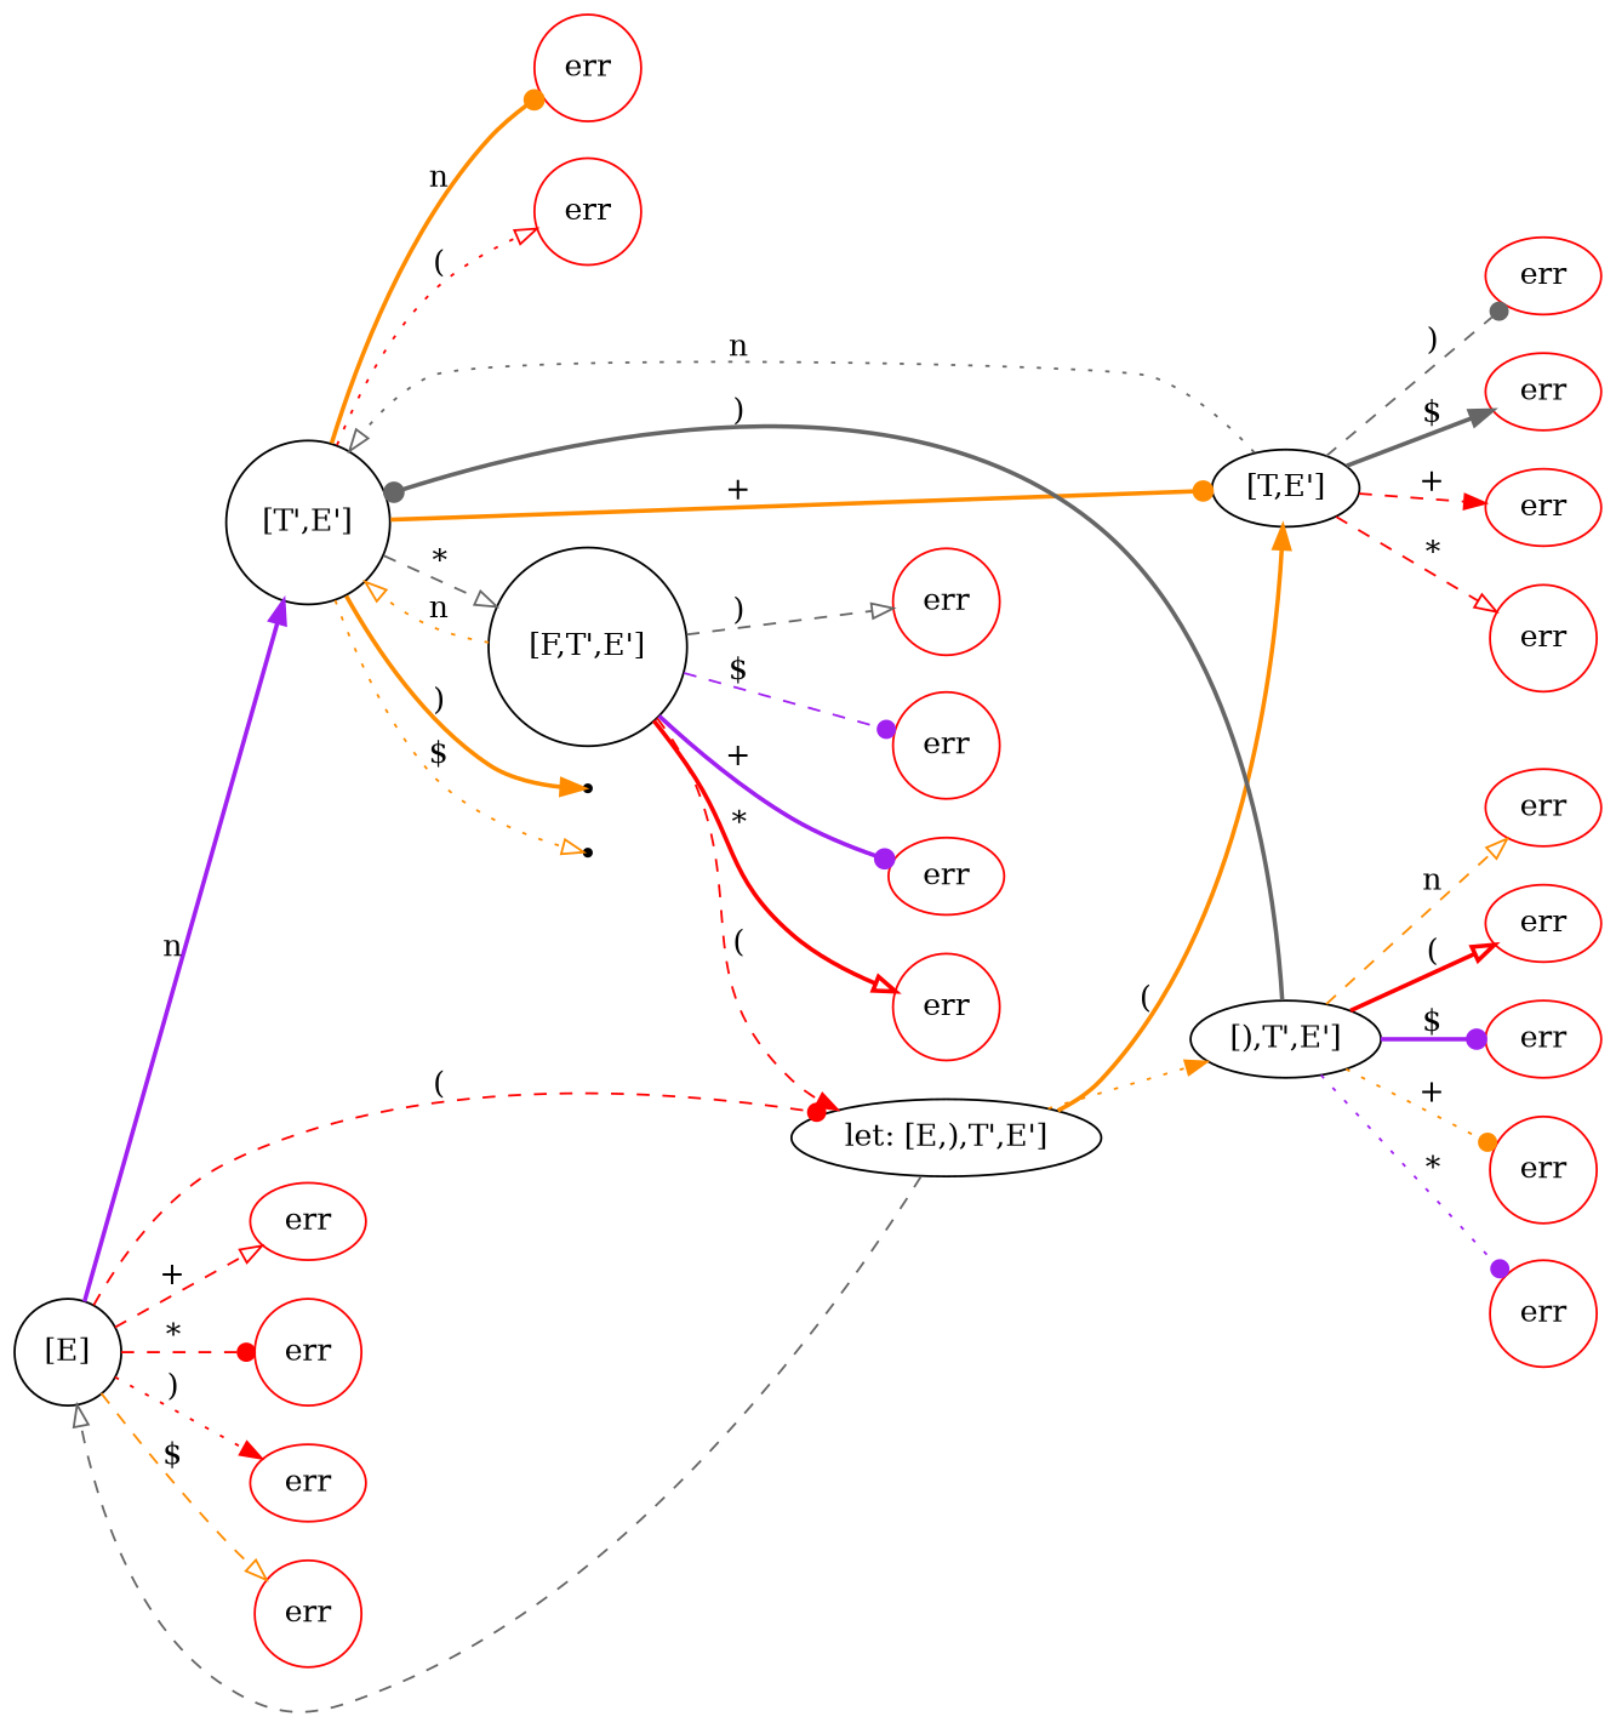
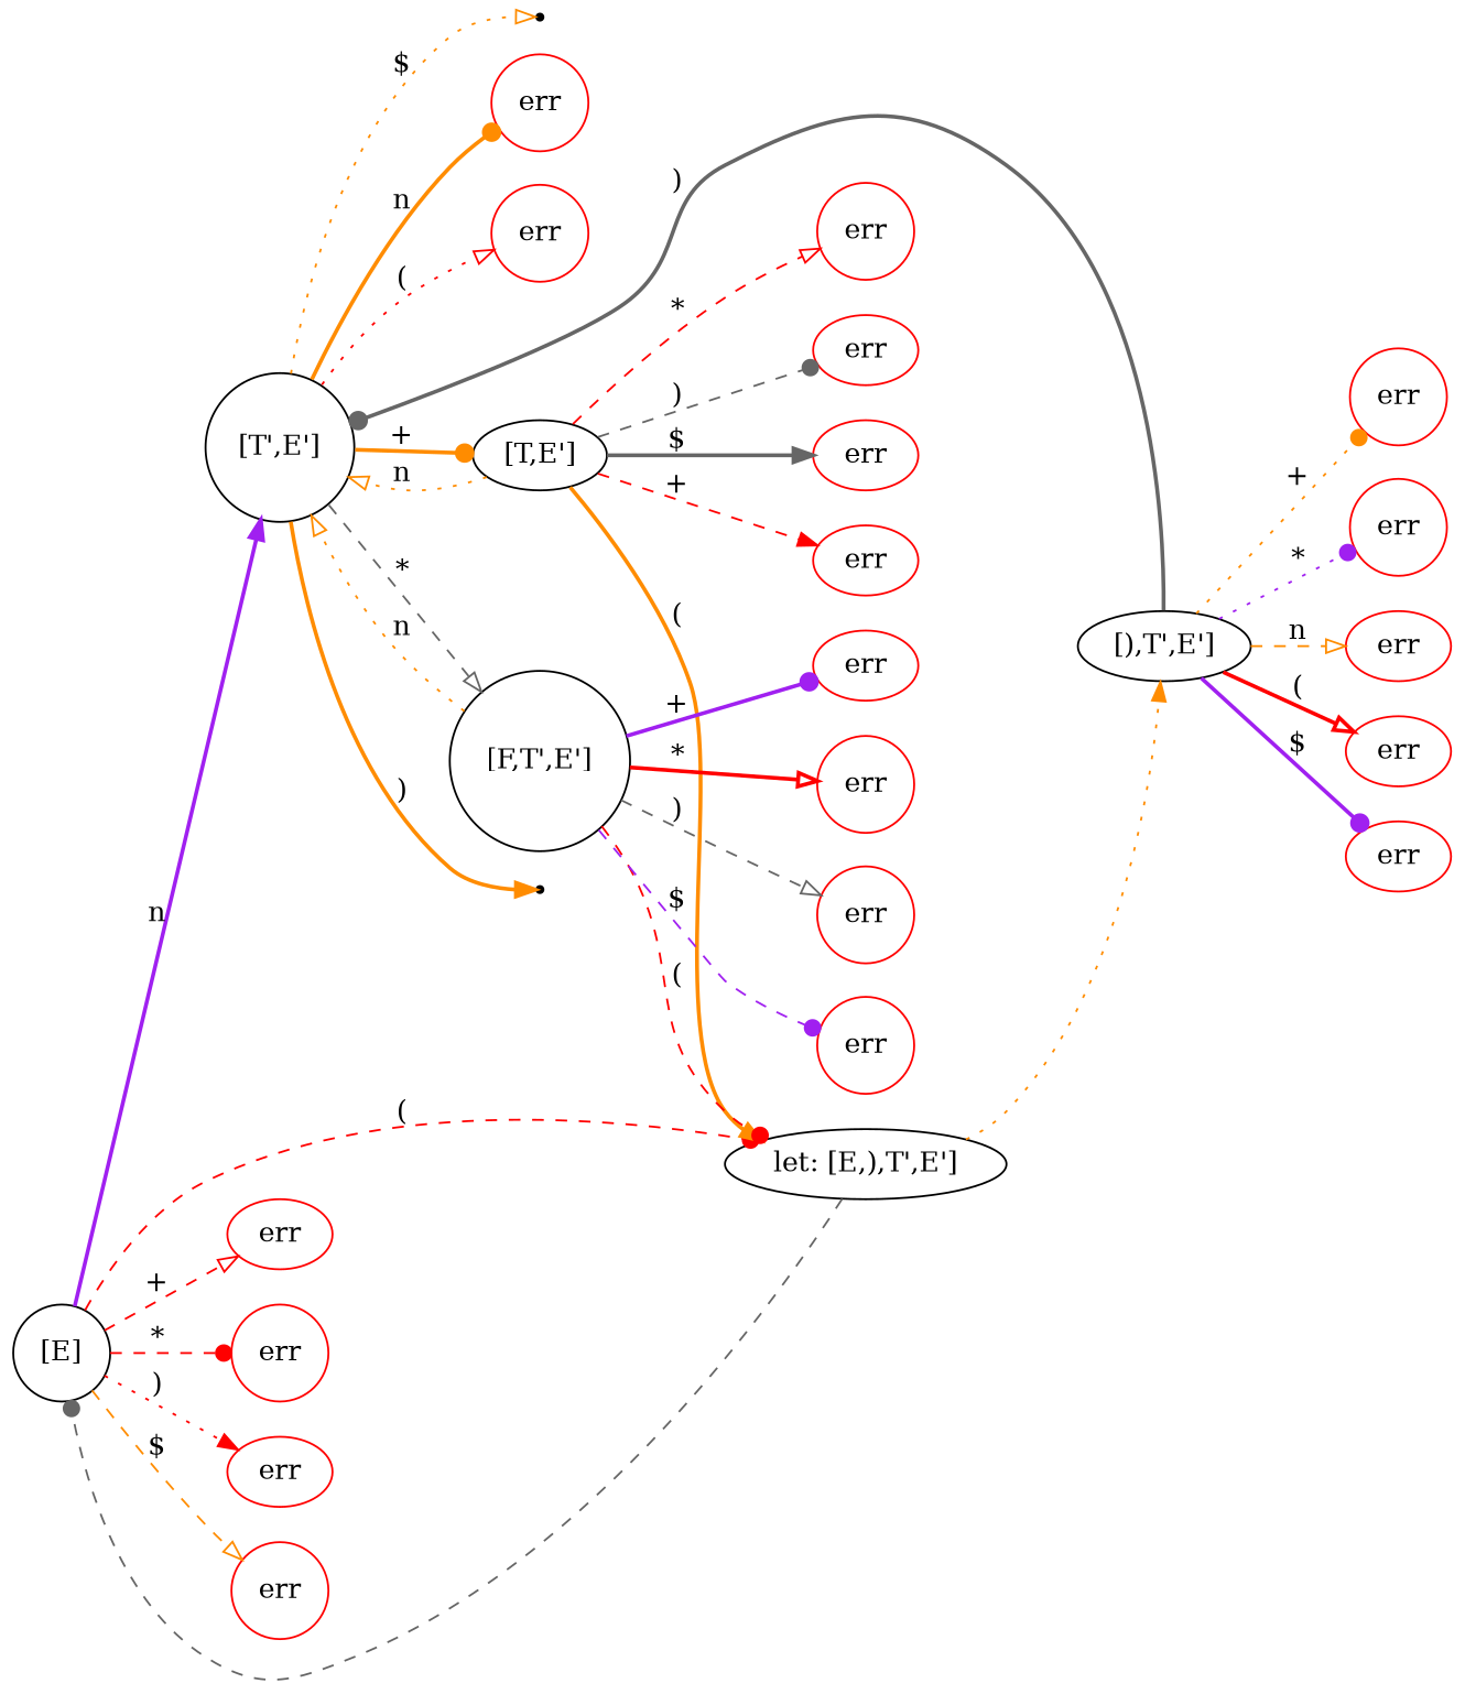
  digraph {
    rankdir=LR
    node [color=red shape=circle]
    edge [arrowhead=dot color=red style=dashed]
    n1 [color=black label="[E]"]
    n2 [color=black label="[T',E']"]
    n3 [color=black label="let: [E,),T',E']" shape=ellipse]
    n4 [label=err shape=ellipse]
    n5 [label=err]
    n6 [label=err shape=ellipse]
    n7 [label=err]
    n8 [color=black label="[T,E']" shape=ellipse]
    n9 [color=black label="[F,T',E']"]
    14 [color=black shape=point]
    15 [color=black shape=point]
    n12 [label=err]
    n13 [label=err]
    n14 [color=black label="[),T',E']" shape=ellipse]
    n15 [label=err shape=ellipse]
    n16 [label=err]
    n17 [label=err shape=ellipse]
    n18 [label=err shape=ellipse]
    n19 [label=err shape=ellipse]
    n20 [label=err]
    n21 [label=err]
    n22 [label=err]
    n23 [label=err]
    n24 [label=err]
    n25 [label=err shape=ellipse]
    n26 [label=err shape=ellipse]
    n27 [label=err shape=ellipse]
    n1 -> n2 [arrowhead=normal color=purple label=n style=bold]
    n1 -> n3 [label="("]
    n1 -> n4 [arrowhead=onormal label="+"]
    n1 -> n5 [label="*"]
    n1 -> n6 [arrowhead=normal label=")" style=dotted]
    n1 -> n7 [arrowhead=onormal color=darkorange label="$"]
    n2 -> n8 [color=darkorange label="+" style=bold]
    n2 -> n9 [arrowhead=onormal color=gray40 label="*"]
    n2 -> 14 [arrowhead=normal color=darkorange label=")" style=bold]
    n2 -> 15 [arrowhead=onormal color=darkorange label="$" style=dotted]
    n2 -> n12 [color=darkorange label=n style=bold]
    n2 -> n13 [arrowhead=onormal label="(" style=dotted]
-   n3 -> n1 [arrowhead=onormal color=gray40]
+   n3 -> n1 [color=gray40]
    n3 -> n14 [arrowhead=normal color=darkorange style=dotted]
-   n8 -> n2 [arrowhead=onormal color=gray40 label=n style=dotted]
-   n3 -> n8 [arrowhead=normal color=darkorange label="(" style=bold]
+   n8 -> n2 [arrowhead=onormal color=darkorange label=n style=dotted]
+   n8 -> n3 [arrowhead=normal color=darkorange label="(" style=bold]
    n8 -> n15 [arrowhead=normal label="+"]
    n8 -> n16 [arrowhead=onormal label="*"]
    n8 -> n17 [color=gray40 label=")"]
    n8 -> n18 [arrowhead=normal color=gray40 label="$" style=bold]
    n9 -> n2 [arrowhead=onormal color=darkorange label=n style=dotted]
-   n9 -> n3 [arrowhead=normal label="("]
+   n9 -> n3 [label="("]
    n9 -> n19 [color=purple label="+" style=bold]
    n9 -> n20 [arrowhead=onormal label="*" style=bold]
    n9 -> n21 [arrowhead=onormal color=gray40 label=")"]
    n9 -> n22 [color=purple label="$"]
    n14 -> n2 [color=gray40 label=")" style=bold]
    n14 -> n23 [color=darkorange label="+" style=dotted]
    n14 -> n24 [color=purple label="*" style=dotted]
    n14 -> n25 [arrowhead=onormal color=darkorange label=n]
    n14 -> n26 [arrowhead=onormal label="(" style=bold]
    n14 -> n27 [color=purple label="$" style=bold]
  }
